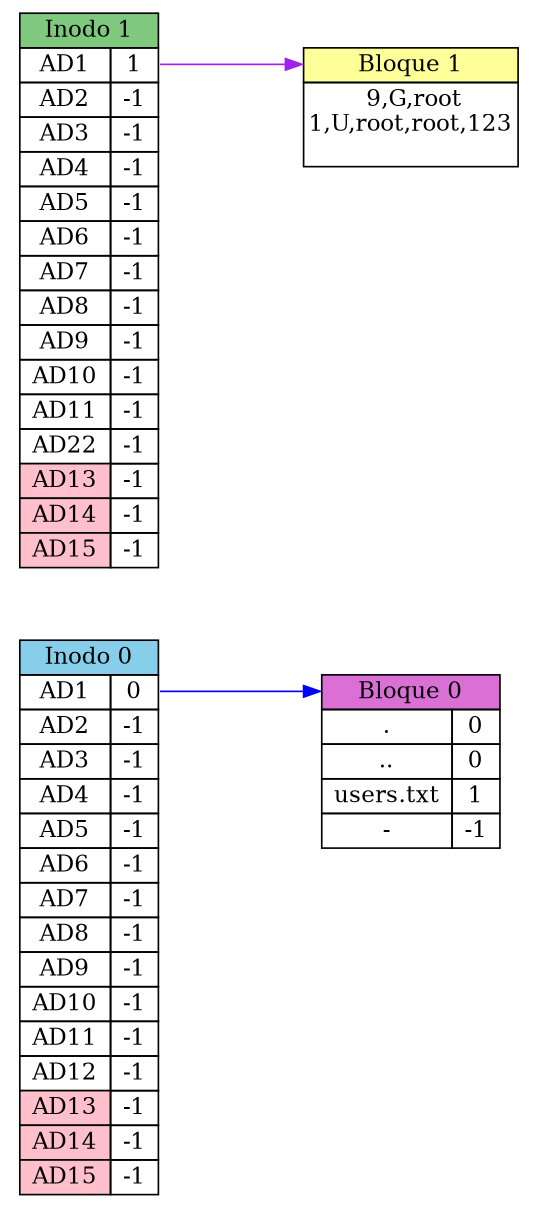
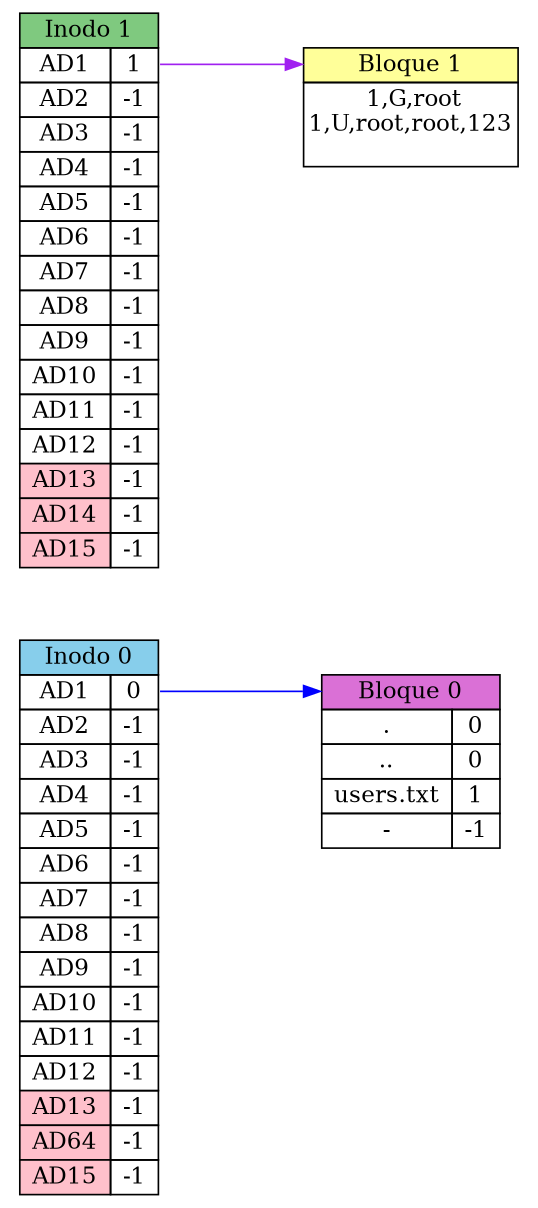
  digraph {
    nodesep=0.5
    rankdir=LR
    ranksep=1
    node [shape=plaintext]
    edge [arrowhead=normal headport=P0 tailport=P1]
-   n1 [label=<     <table border="0" cellborder="1" cellspacing="0">      <tr> <td bgcolor='skyblue' colspan="2" port='P0'> Inodo 0 </td> </tr>      <tr> <td> AD1 </td> <td port='P1'> 0 </td> </tr>      <tr> <td> AD2 </td> <td port='P2'> -1 </td> </tr>      <tr> <td> AD3 </td> <td port='P3'> -1 </td> </tr>      <tr> <td> AD4 </td> <td port='P4'> -1 </td> </tr>      <tr> <td> AD5 </td> <td port='P5'> -1 </td> </tr>      <tr> <td> AD6 </td> <td port='P6'> -1 </td> </tr>      <tr> <td> AD7 </td> <td port='P7'> -1 </td> </tr>      <tr> <td> AD8 </td> <td port='P8'> -1 </td> </tr>      <tr> <td> AD9 </td> <td port='P9'> -1 </td> </tr>      <tr> <td> AD10 </td> <td port='P10'> -1 </td> </tr>      <tr> <td> AD11 </td> <td port='P11'> -1 </td> </tr>      <tr> <td> AD12 </td> <td port='P12'> -1 </td> </tr>      <tr> <td bgcolor='pink'> AD13 </td> <td port='P13'> -1 </td> </tr>      <tr> <td bgcolor='pink'> AD14 </td> <td port='P14'> -1 </td> </tr>      <tr> <td bgcolor='pink'> AD15 </td> <td port='P15'> -1 </td> </tr>     </table>    >]
+   n1 [label=<     <table border="0" cellborder="1" cellspacing="0">      <tr> <td bgcolor='skyblue' colspan="2" port='P0'> Inodo 0 </td> </tr>      <tr> <td> AD1 </td> <td port='P1'> 0 </td> </tr>      <tr> <td> AD2 </td> <td port='P2'> -1 </td> </tr>      <tr> <td> AD3 </td> <td port='P3'> -1 </td> </tr>      <tr> <td> AD4 </td> <td port='P4'> -1 </td> </tr>      <tr> <td> AD5 </td> <td port='P5'> -1 </td> </tr>      <tr> <td> AD6 </td> <td port='P6'> -1 </td> </tr>      <tr> <td> AD7 </td> <td port='P7'> -1 </td> </tr>      <tr> <td> AD8 </td> <td port='P8'> -1 </td> </tr>      <tr> <td> AD9 </td> <td port='P9'> -1 </td> </tr>      <tr> <td> AD10 </td> <td port='P10'> -1 </td> </tr>      <tr> <td> AD11 </td> <td port='P11'> -1 </td> </tr>      <tr> <td> AD12 </td> <td port='P12'> -1 </td> </tr>      <tr> <td bgcolor='pink'> AD13 </td> <td port='P13'> -1 </td> </tr>      <tr> <td bgcolor='pink'> AD64 </td> <td port='P14'> -1 </td> </tr>      <tr> <td bgcolor='pink'> AD15 </td> <td port='P15'> -1 </td> </tr>     </table>    >]
    n2 [label=<     <table border="0" cellborder="1" cellspacing="0">      <tr> <td bgcolor='orchid' colspan="2" port='P0'> Bloque 0 </td> </tr>      <tr> <td> . </td> <td port='P1'> 0 </td> </tr>      <tr> <td> .. </td> <td port='P2'> 0 </td> </tr>      <tr> <td> users.txt </td> <td port='P3'> 1 </td> </tr>      <tr> <td> - </td> <td port='P4'> -1 </td> </tr>     </table>    >]
-   n3 [label=<     <table border="0" cellborder="1" cellspacing="0">      <tr> <td bgcolor='#7FC97F' colspan="2" port='P0'> Inodo 1 </td> </tr>      <tr> <td> AD1 </td> <td port='P1'> 1 </td> </tr>      <tr> <td> AD2 </td> <td port='P2'> -1 </td> </tr>      <tr> <td> AD3 </td> <td port='P3'> -1 </td> </tr>      <tr> <td> AD4 </td> <td port='P4'> -1 </td> </tr>      <tr> <td> AD5 </td> <td port='P5'> -1 </td> </tr>      <tr> <td> AD6 </td> <td port='P6'> -1 </td> </tr>      <tr> <td> AD7 </td> <td port='P7'> -1 </td> </tr>      <tr> <td> AD8 </td> <td port='P8'> -1 </td> </tr>      <tr> <td> AD9 </td> <td port='P9'> -1 </td> </tr>      <tr> <td> AD10 </td> <td port='P10'> -1 </td> </tr>      <tr> <td> AD11 </td> <td port='P11'> -1 </td> </tr>      <tr> <td> AD22 </td> <td port='P12'> -1 </td> </tr>      <tr> <td bgcolor='pink'> AD13 </td> <td port='P13'> -1 </td> </tr>      <tr> <td bgcolor='pink'> AD14 </td> <td port='P14'> -1 </td> </tr>      <tr> <td bgcolor='pink'> AD15 </td> <td port='P15'> -1 </td> </tr>     </table>    >]
-   n4 [label=<     <table border="0" cellborder="1" cellspacing="0">      <tr> <td bgcolor='#ffff99' port='P0'> Bloque 1 </td> </tr>      <tr> <td> 9,G,root<br/>1,U,root,root,123<br/> </td> </tr>     </table>    >]
+   n3 [label=<     <table border="0" cellborder="1" cellspacing="0">      <tr> <td bgcolor='#7FC97F' colspan="2" port='P0'> Inodo 1 </td> </tr>      <tr> <td> AD1 </td> <td port='P1'> 1 </td> </tr>      <tr> <td> AD2 </td> <td port='P2'> -1 </td> </tr>      <tr> <td> AD3 </td> <td port='P3'> -1 </td> </tr>      <tr> <td> AD4 </td> <td port='P4'> -1 </td> </tr>      <tr> <td> AD5 </td> <td port='P5'> -1 </td> </tr>      <tr> <td> AD6 </td> <td port='P6'> -1 </td> </tr>      <tr> <td> AD7 </td> <td port='P7'> -1 </td> </tr>      <tr> <td> AD8 </td> <td port='P8'> -1 </td> </tr>      <tr> <td> AD9 </td> <td port='P9'> -1 </td> </tr>      <tr> <td> AD10 </td> <td port='P10'> -1 </td> </tr>      <tr> <td> AD11 </td> <td port='P11'> -1 </td> </tr>      <tr> <td> AD12 </td> <td port='P12'> -1 </td> </tr>      <tr> <td bgcolor='pink'> AD13 </td> <td port='P13'> -1 </td> </tr>      <tr> <td bgcolor='pink'> AD14 </td> <td port='P14'> -1 </td> </tr>      <tr> <td bgcolor='pink'> AD15 </td> <td port='P15'> -1 </td> </tr>     </table>    >]
+   n4 [label=<     <table border="0" cellborder="1" cellspacing="0">      <tr> <td bgcolor='#ffff99' port='P0'> Bloque 1 </td> </tr>      <tr> <td> 1,G,root<br/>1,U,root,root,123<br/> </td> </tr>     </table>    >]
    n1 -> n2 [color=blue]
    n3 -> n4 [color=purple]
  }
